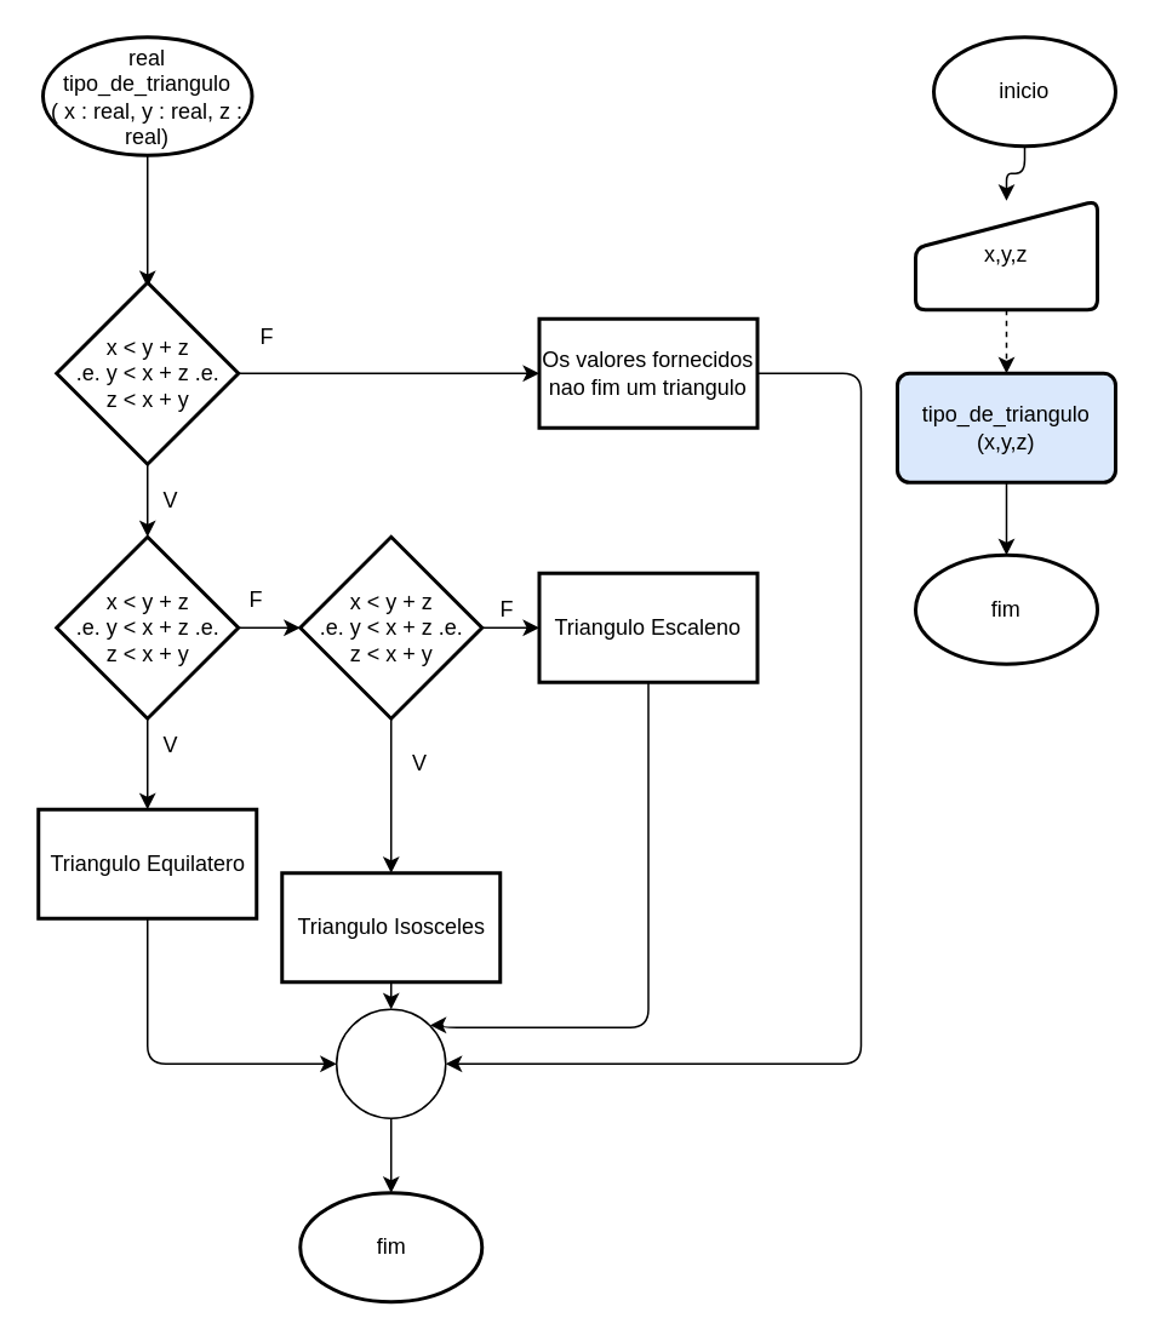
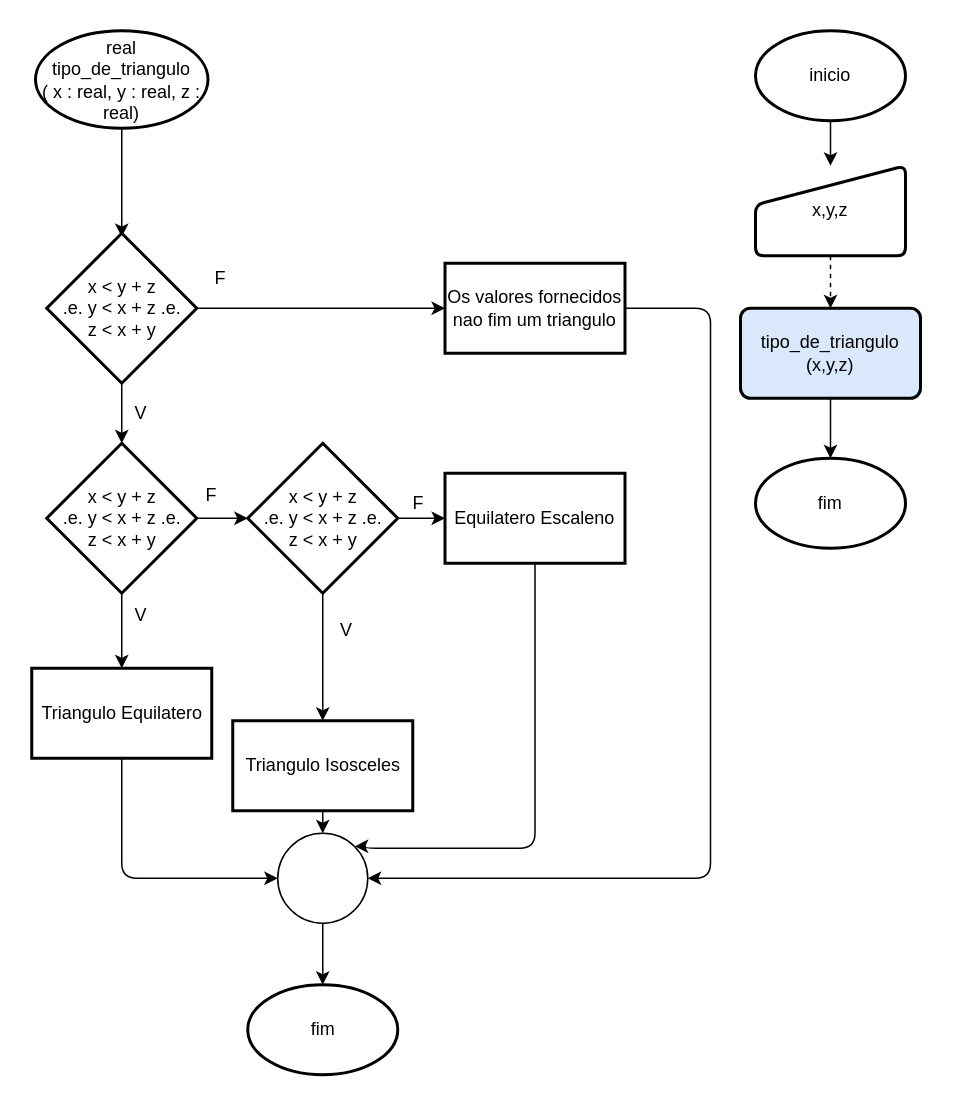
  <mxCell id="0" />
  <mxCell id="1" parent="0" />
  <mxCell id="2" value="" style="edgeStyle=orthogonalEdgeStyle;html=1;" edge="1" parent="1" source="3" target="5"><mxGeometry relative="1" as="geometry" /></mxCell>
- <mxCell id="3" value="inicio" style="strokeWidth=2;html=1;shape=mxgraph.flowchart.start_1;whiteSpace=wrap;" vertex="1" parent="1"><mxGeometry x="513" y="20" width="100" height="60" as="geometry" /></mxCell>
+ <mxCell id="3" value="inicio" style="strokeWidth=2;html=1;shape=mxgraph.flowchart.start_1;whiteSpace=wrap;" vertex="1" parent="1"><mxGeometry x="503" y="20" width="100" height="60" as="geometry" /></mxCell>
  <mxCell id="4" value="" style="edgeStyle=orthogonalEdgeStyle;html=1;dashed=1;" edge="1" parent="1" source="5" target="29"><mxGeometry relative="1" as="geometry" /></mxCell>
  <mxCell id="5" value="x,y,z" style="html=1;strokeWidth=2;shape=manualInput;whiteSpace=wrap;rounded=1;size=26;arcSize=11;" vertex="1" parent="1"><mxGeometry x="503" y="110" width="100" height="60" as="geometry" /></mxCell>
  <mxCell id="6" value="" style="edgeStyle=orthogonalEdgeStyle;html=1;" edge="1" parent="1" source="7"><mxGeometry relative="1" as="geometry"><mxPoint x="80.5" y="157.5" as="targetPoint" /></mxGeometry></mxCell>
  <mxCell id="7" value="real tipo_de_triangulo&lt;br&gt;( x : real, y : real, z : real)" style="strokeWidth=2;html=1;shape=mxgraph.flowchart.start_1;whiteSpace=wrap;" vertex="1" parent="1"><mxGeometry x="23" y="20" width="115" height="65" as="geometry" /></mxCell>
  <mxCell id="8" value="fim" style="strokeWidth=2;html=1;shape=mxgraph.flowchart.start_1;whiteSpace=wrap;" vertex="1" parent="1"><mxGeometry x="164.5" y="656" width="100" height="60" as="geometry" /></mxCell>
  <mxCell id="9" value="" style="edgeStyle=orthogonalEdgeStyle;html=1;" edge="1" parent="1" source="11" target="14"><mxGeometry relative="1" as="geometry" /></mxCell>
  <mxCell id="10" value="" style="edgeStyle=orthogonalEdgeStyle;html=1;" edge="1" parent="1" source="11" target="16"><mxGeometry relative="1" as="geometry" /></mxCell>
  <mxCell id="11" value="x &amp;lt; y + z &lt;br&gt;.e. y &amp;lt; x + z .e. &lt;br&gt;z &amp;lt; x + y" style="strokeWidth=2;html=1;shape=mxgraph.flowchart.decision;whiteSpace=wrap;" vertex="1" parent="1"><mxGeometry x="30.5" y="155" width="100" height="100" as="geometry" /></mxCell>
  <mxCell id="12" value="" style="edgeStyle=orthogonalEdgeStyle;html=1;" edge="1" parent="1" source="14" target="21"><mxGeometry relative="1" as="geometry" /></mxCell>
  <mxCell id="13" value="" style="edgeStyle=orthogonalEdgeStyle;html=1;" edge="1" parent="1" source="14" target="19"><mxGeometry relative="1" as="geometry" /></mxCell>
  <mxCell id="14" value="x &amp;lt; y + z &lt;br&gt;.e. y &amp;lt; x + z .e. &lt;br&gt;z &amp;lt; x + y" style="strokeWidth=2;html=1;shape=mxgraph.flowchart.decision;whiteSpace=wrap;" vertex="1" parent="1"><mxGeometry x="30.5" y="295" width="100" height="100" as="geometry" /></mxCell>
  <mxCell id="15" style="edgeStyle=orthogonalEdgeStyle;html=1;entryX=1;entryY=0.5;entryDx=0;entryDy=0;entryPerimeter=0;" edge="1" parent="1" source="16" target="27"><mxGeometry relative="1" as="geometry"><mxPoint x="363" y="817.5" as="targetPoint" /><Array as="points"><mxPoint x="473" y="205" /><mxPoint x="473" y="585" /></Array></mxGeometry></mxCell>
  <mxCell id="16" value="Os valores fornecidos nao fim um triangulo" style="whiteSpace=wrap;html=1;strokeWidth=2;" vertex="1" parent="1"><mxGeometry x="296" y="175" width="120" height="60" as="geometry" /></mxCell>
  <mxCell id="17" value="" style="edgeStyle=orthogonalEdgeStyle;html=1;" edge="1" parent="1" source="19" target="23"><mxGeometry relative="1" as="geometry" /></mxCell>
  <mxCell id="18" value="" style="edgeStyle=orthogonalEdgeStyle;html=1;" edge="1" parent="1" source="19" target="25"><mxGeometry relative="1" as="geometry" /></mxCell>
  <mxCell id="19" value="x &amp;lt; y + z &lt;br&gt;.e. y &amp;lt; x + z .e. &lt;br&gt;z &amp;lt; x + y" style="strokeWidth=2;html=1;shape=mxgraph.flowchart.decision;whiteSpace=wrap;" vertex="1" parent="1"><mxGeometry x="164.5" y="295" width="100" height="100" as="geometry" /></mxCell>
  <mxCell id="20" style="edgeStyle=orthogonalEdgeStyle;html=1;entryX=0;entryY=0.5;entryDx=0;entryDy=0;entryPerimeter=0;" edge="1" parent="1" source="21" target="27"><mxGeometry relative="1" as="geometry"><Array as="points"><mxPoint x="80" y="585" /></Array></mxGeometry></mxCell>
  <mxCell id="21" value="Triangulo Equilatero" style="whiteSpace=wrap;html=1;strokeWidth=2;" vertex="1" parent="1"><mxGeometry x="20.5" y="445" width="120" height="60" as="geometry" /></mxCell>
  <mxCell id="22" value="" style="edgeStyle=orthogonalEdgeStyle;html=1;" edge="1" parent="1" source="23" target="27"><mxGeometry relative="1" as="geometry" /></mxCell>
  <mxCell id="23" value="Triangulo Isosceles" style="whiteSpace=wrap;html=1;strokeWidth=2;" vertex="1" parent="1"><mxGeometry x="154.5" y="480" width="120" height="60" as="geometry" /></mxCell>
  <mxCell id="24" style="edgeStyle=orthogonalEdgeStyle;html=1;entryX=0.855;entryY=0.145;entryDx=0;entryDy=0;entryPerimeter=0;" edge="1" parent="1" source="25" target="27"><mxGeometry relative="1" as="geometry"><Array as="points"><mxPoint x="356" y="565" /><mxPoint x="243" y="565" /><mxPoint x="243" y="564" /></Array></mxGeometry></mxCell>
- <mxCell id="25" value="Triangulo Escaleno" style="whiteSpace=wrap;html=1;strokeWidth=2;" vertex="1" parent="1"><mxGeometry x="296" y="315" width="120" height="60" as="geometry" /></mxCell>
+ <mxCell id="25" value="Equilatero Escaleno" style="whiteSpace=wrap;html=1;strokeWidth=2;" vertex="1" parent="1"><mxGeometry x="296" y="315" width="120" height="60" as="geometry" /></mxCell>
  <mxCell id="26" value="" style="edgeStyle=orthogonalEdgeStyle;html=1;" edge="1" parent="1" source="27" target="8"><mxGeometry relative="1" as="geometry" /></mxCell>
  <mxCell id="27" value="" style="verticalLabelPosition=bottom;verticalAlign=top;html=1;shape=mxgraph.flowchart.on-page_reference;" vertex="1" parent="1"><mxGeometry x="184.5" y="555" width="60" height="60" as="geometry" /></mxCell>
  <mxCell id="28" value="" style="edgeStyle=orthogonalEdgeStyle;html=1;" edge="1" parent="1" source="29" target="30"><mxGeometry relative="1" as="geometry" /></mxCell>
  <mxCell id="29" value="tipo_de_triangulo&lt;br&gt;(x,y,z)" style="whiteSpace=wrap;html=1;strokeWidth=2;rounded=1;arcSize=11;fillColor=#dae8fc;" vertex="1" parent="1"><mxGeometry x="493" y="205" width="120" height="60" as="geometry" /></mxCell>
  <mxCell id="30" value="fim" style="strokeWidth=2;html=1;shape=mxgraph.flowchart.start_1;whiteSpace=wrap;" vertex="1" parent="1"><mxGeometry x="503" y="305" width="100" height="60" as="geometry" /></mxCell>
  <mxCell id="31" value="F" style="text;html=1;align=center;verticalAlign=middle;resizable=0;points=[];autosize=1;strokeColor=none;fillColor=none;" vertex="1" parent="1"><mxGeometry x="130.5" y="170" width="30" height="30" as="geometry" /></mxCell>
  <mxCell id="32" value="V" style="text;html=1;align=center;verticalAlign=middle;resizable=0;points=[];autosize=1;strokeColor=none;fillColor=none;" vertex="1" parent="1"><mxGeometry x="78" y="260" width="30" height="30" as="geometry" /></mxCell>
  <mxCell id="33" value="V" style="text;html=1;align=center;verticalAlign=middle;resizable=0;points=[];autosize=1;strokeColor=none;fillColor=none;" vertex="1" parent="1"><mxGeometry x="78" y="395" width="30" height="30" as="geometry" /></mxCell>
  <mxCell id="34" value="V" style="text;html=1;align=center;verticalAlign=middle;resizable=0;points=[];autosize=1;strokeColor=none;fillColor=none;" vertex="1" parent="1"><mxGeometry x="214.5" y="405" width="30" height="30" as="geometry" /></mxCell>
  <mxCell id="35" value="F" style="text;html=1;align=center;verticalAlign=middle;resizable=0;points=[];autosize=1;strokeColor=none;fillColor=none;" vertex="1" parent="1"><mxGeometry x="124.5" y="315" width="30" height="30" as="geometry" /></mxCell>
  <mxCell id="36" value="F" style="text;html=1;align=center;verticalAlign=middle;resizable=0;points=[];autosize=1;strokeColor=none;fillColor=none;" vertex="1" parent="1"><mxGeometry x="263" y="320" width="30" height="30" as="geometry" /></mxCell>
